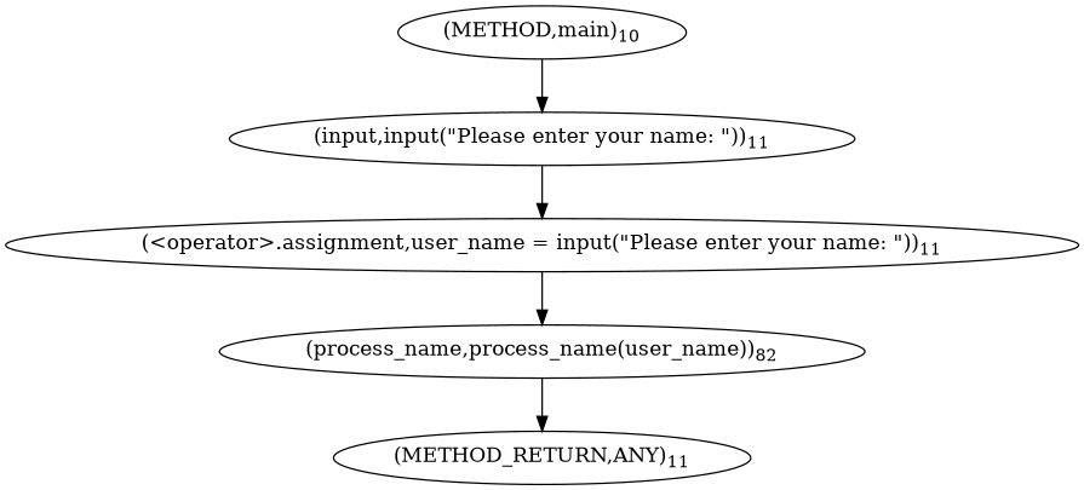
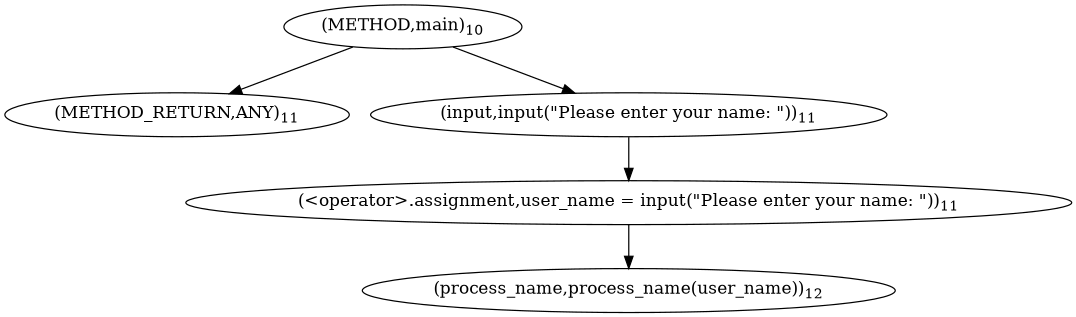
  digraph {
    n1 [label=<(&lt;operator&gt;.assignment,user_name = input(&quot;Please enter your name: &quot;))<SUB>11</SUB>>]
-   n2 [label=<(process_name,process_name(user_name))<SUB>82</SUB>>]
+   n2 [label=<(process_name,process_name(user_name))<SUB>12</SUB>>]
    n3 [label=<(METHOD_RETURN,ANY)<SUB>11</SUB>>]
    n4 [label=<(input,input(&quot;Please enter your name: &quot;))<SUB>11</SUB>>]
    n5 [label=<(METHOD,main)<SUB>10</SUB>>]
    n1 -> n2
-   n2 -> n3
+   n5 -> n3
    n4 -> n1
    n5 -> n4
  }
